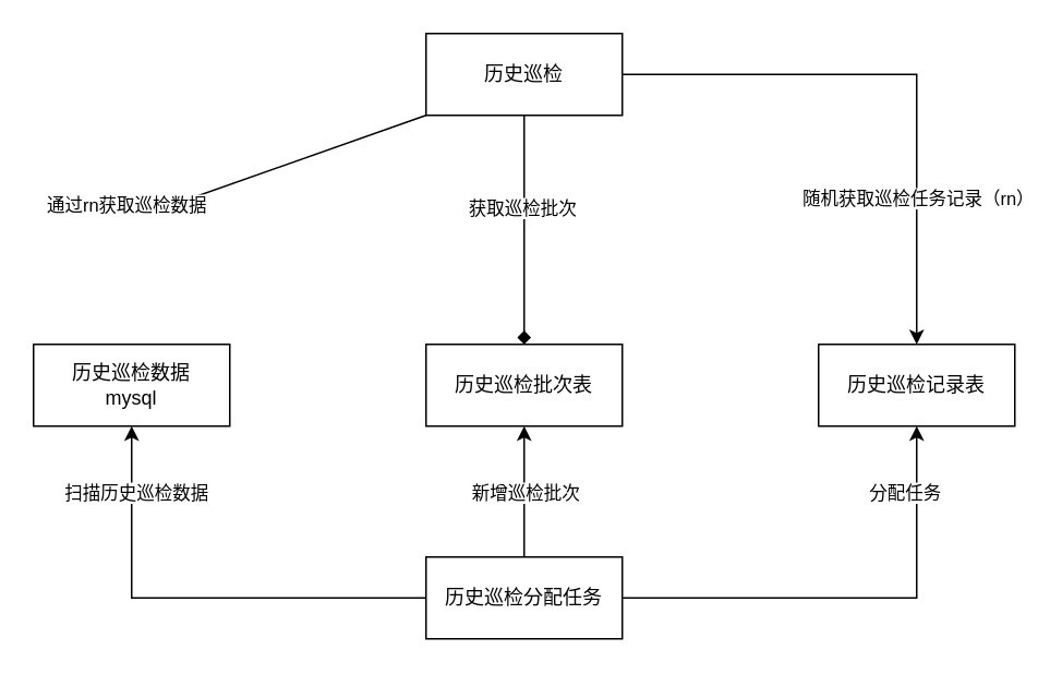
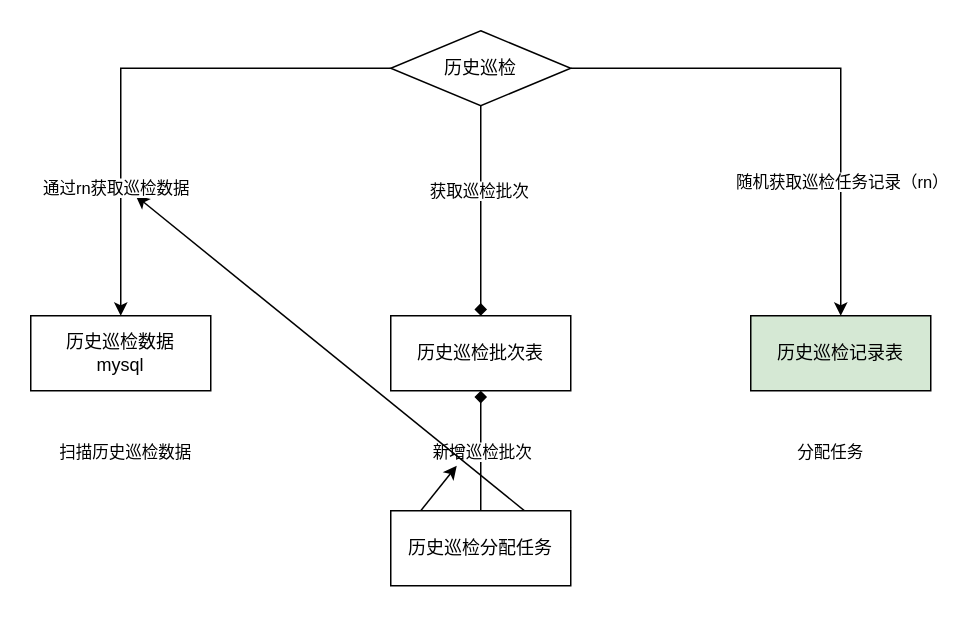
  <mxCell id="0" />
  <mxCell id="1" parent="0" />
  <mxCell id="2" value="历史巡检批次表" style="rounded=0;whiteSpace=wrap;html=1;" vertex="1" parent="1"><mxGeometry x="260" y="210" width="120" height="50" as="geometry" /></mxCell>
- <mxCell id="3" value="历史巡检记录表" style="rounded=0;whiteSpace=wrap;html=1;" vertex="1" parent="1"><mxGeometry x="500" y="210" width="120" height="50" as="geometry" /></mxCell>
- <mxCell id="4" style="edgeStyle=orthogonalEdgeStyle;rounded=0;orthogonalLoop=1;jettySize=auto;html=1;" edge="1" parent="1" source="8" target="2"><mxGeometry relative="1" as="geometry" /></mxCell>
+ <mxCell id="3" value="历史巡检记录表" style="rounded=0;whiteSpace=wrap;html=1;fillColor=#d5e8d4;" vertex="1" parent="1"><mxGeometry x="500" y="210" width="120" height="50" as="geometry" /></mxCell>
+ <mxCell id="4" style="edgeStyle=orthogonalEdgeStyle;rounded=0;orthogonalLoop=1;jettySize=auto;html=1;endArrow=diamond;" edge="1" parent="1" source="8" target="2"><mxGeometry relative="1" as="geometry" /></mxCell>
  <mxCell id="5" value="新增巡检批次" style="edgeLabel;html=1;align=center;verticalAlign=middle;resizable=0;points=[];" vertex="1" connectable="0" parent="4"><mxGeometry x="0.185" relative="1" as="geometry"><mxPoint y="7" as="offset" /></mxGeometry></mxCell>
- <mxCell id="6" style="edgeStyle=orthogonalEdgeStyle;rounded=0;orthogonalLoop=1;jettySize=auto;html=1;exitX=1;exitY=0.5;exitDx=0;exitDy=0;entryX=0.5;entryY=1;entryDx=0;entryDy=0;" edge="1" parent="1" source="8" target="3"><mxGeometry relative="1" as="geometry" /></mxCell>
- <mxCell id="7" style="edgeStyle=orthogonalEdgeStyle;rounded=0;orthogonalLoop=1;jettySize=auto;html=1;exitX=0;exitY=0.5;exitDx=0;exitDy=0;entryX=0.5;entryY=1;entryDx=0;entryDy=0;" edge="1" parent="1" source="8" target="9"><mxGeometry relative="1" as="geometry" /></mxCell>
+ <mxCell id="6" style="edgeStyle=orthogonalEdgeStyle;rounded=0;orthogonalLoop=1;jettySize=auto;html=1;exitX=1;exitY=0.5;exitDx=0;exitDy=0;" edge="1" parent="1" source="8" target="18"><mxGeometry relative="1" as="geometry" /></mxCell>
+ <mxCell id="7" style="edgeStyle=orthogonalEdgeStyle;rounded=0;orthogonalLoop=1;jettySize=auto;html=1;exitX=0;exitY=0.5;exitDx=0;exitDy=0;" edge="1" parent="1" source="8" target="10"><mxGeometry relative="1" as="geometry" /></mxCell>
  <mxCell id="8" value="历史巡检分配任务" style="rounded=0;whiteSpace=wrap;html=1;" vertex="1" parent="1"><mxGeometry x="260" y="340" width="120" height="50" as="geometry" /></mxCell>
  <mxCell id="9" value="历史巡检数据&lt;br&gt;mysql" style="rounded=0;whiteSpace=wrap;html=1;" vertex="1" parent="1"><mxGeometry x="20" y="210" width="120" height="50" as="geometry" /></mxCell>
  <mxCell id="10" value="扫描历史巡检数据" style="edgeLabel;html=1;align=center;verticalAlign=middle;resizable=0;points=[];" vertex="1" connectable="0" parent="1"><mxGeometry x="304" y="310" as="geometry"><mxPoint x="-222" y="-10" as="offset" /></mxGeometry></mxCell>
  <mxCell id="11" value="分配任务" style="edgeLabel;html=1;align=center;verticalAlign=middle;resizable=0;points=[];" vertex="1" connectable="0" parent="1"><mxGeometry x="330" y="300" as="geometry"><mxPoint x="222" as="offset" /></mxGeometry></mxCell>
  <mxCell id="12" style="edgeStyle=orthogonalEdgeStyle;rounded=0;orthogonalLoop=1;jettySize=auto;html=1;entryX=0.5;entryY=0;entryDx=0;entryDy=0;" edge="1" parent="1" source="17" target="3"><mxGeometry relative="1" as="geometry" /></mxCell>
  <mxCell id="13" value="随机获取巡检任务记录（rn）" style="edgeLabel;html=1;align=center;verticalAlign=middle;resizable=0;points=[];" vertex="1" connectable="0" parent="12"><mxGeometry x="-0.548" y="2" relative="1" as="geometry"><mxPoint x="102" y="77" as="offset" /></mxGeometry></mxCell>
- <mxCell id="14" style="edgeStyle=orthogonalEdgeStyle;rounded=0;orthogonalLoop=1;jettySize=auto;html=1;" edge="1" parent="1" source="17" target="18"><mxGeometry relative="1" as="geometry" /></mxCell>
+ <mxCell id="14" style="edgeStyle=orthogonalEdgeStyle;rounded=0;orthogonalLoop=1;jettySize=auto;html=1;entryX=0.5;entryY=0;entryDx=0;entryDy=0;" edge="1" parent="1" source="17" target="9"><mxGeometry relative="1" as="geometry" /></mxCell>
  <mxCell id="15" style="edgeStyle=orthogonalEdgeStyle;rounded=0;orthogonalLoop=1;jettySize=auto;html=1;exitX=0.5;exitY=1;exitDx=0;exitDy=0;entryX=0.5;entryY=0;entryDx=0;entryDy=0;endArrow=diamond;" edge="1" parent="1" source="17" target="2"><mxGeometry relative="1" as="geometry" /></mxCell>
  <mxCell id="16" value="获取巡检批次" style="edgeLabel;html=1;align=center;verticalAlign=middle;resizable=0;points=[];" vertex="1" connectable="0" parent="15"><mxGeometry x="-0.2" y="-2" relative="1" as="geometry"><mxPoint as="offset" /></mxGeometry></mxCell>
- <mxCell id="17" value="历史巡检" style="rounded=0;whiteSpace=wrap;html=1;" vertex="1" parent="1"><mxGeometry x="260" y="20" width="120" height="50" as="geometry" /></mxCell>
+ <mxCell id="17" value="历史巡检" style="rhombus;whiteSpace=wrap;html=1;" vertex="1" parent="1"><mxGeometry x="260" y="20" width="120" height="50" as="geometry" /></mxCell>
  <mxCell id="18" value="通过rn获取巡检数据" style="edgeLabel;html=1;align=center;verticalAlign=middle;resizable=0;points=[];" vertex="1" connectable="0" parent="1"><mxGeometry x="90" y="130" as="geometry"><mxPoint x="-14" y="-6" as="offset" /></mxGeometry></mxCell>
